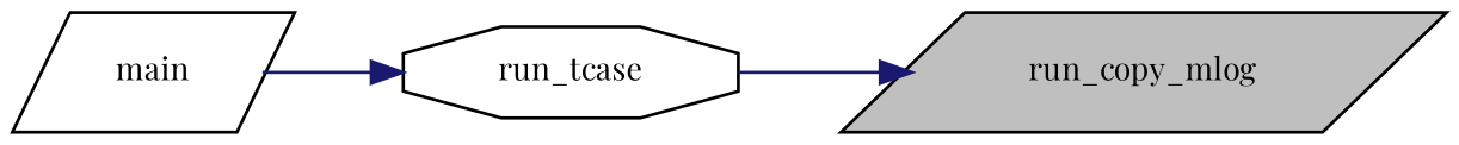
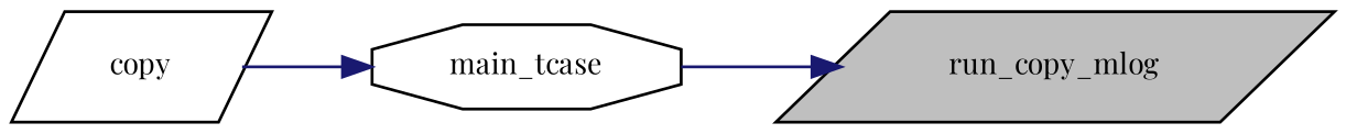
  digraph {
    fontname="Playfair Display"
    rankdir=RL
    node [color=black fillcolor=white fontname="Playfair Display" fontsize=10 shape=parallelogram style=filled]
    edge [color=midnightblue dir=back fontname="Playfair Display" fontsize=10 labelfontname=Helvetica labelfontsize=10 style=solid]
    n1 [fillcolor=grey75 fontcolor=black height=0.2 label=run_copy_mlog width=0.4]
-   n2 [height=0.2 label=run_tcase shape=octagon width=0.4]
-   n3 [height=0.2 label=main width=0.4]
+   n2 [height=0.2 label=main_tcase shape=octagon width=0.4]
+   n3 [height=0.2 label=copy width=0.4]
    n1 -> n2
    n2 -> n3
  }
